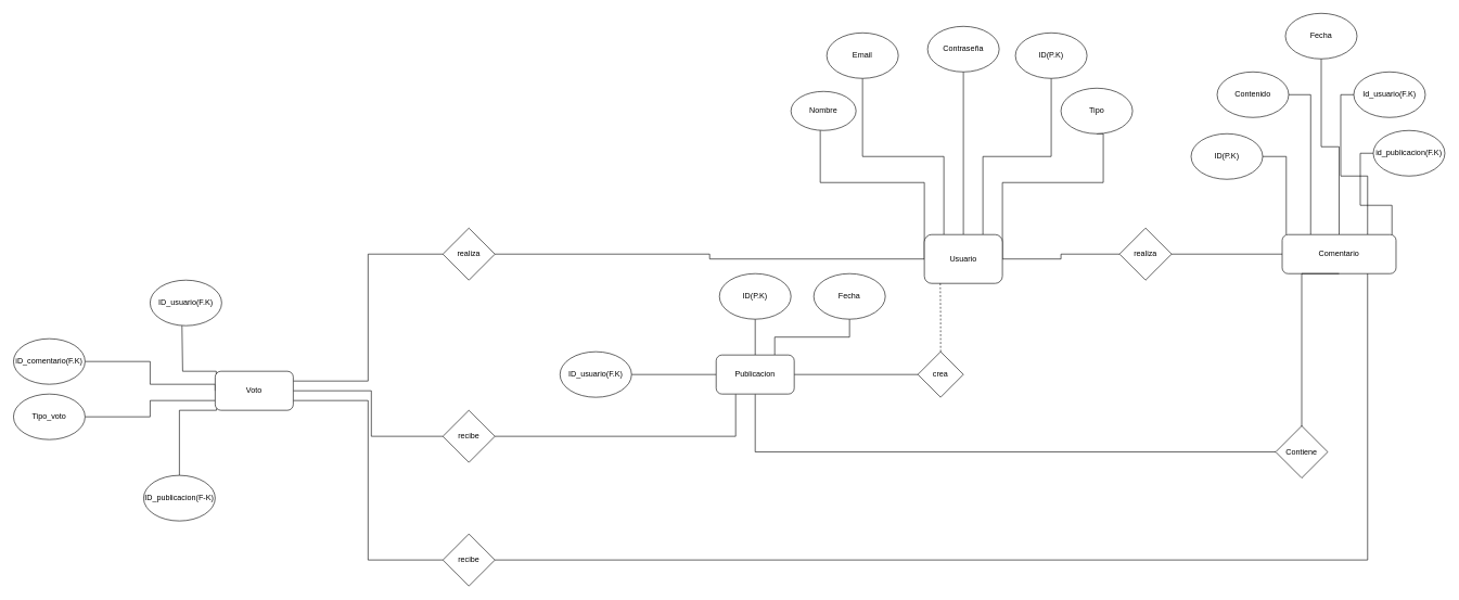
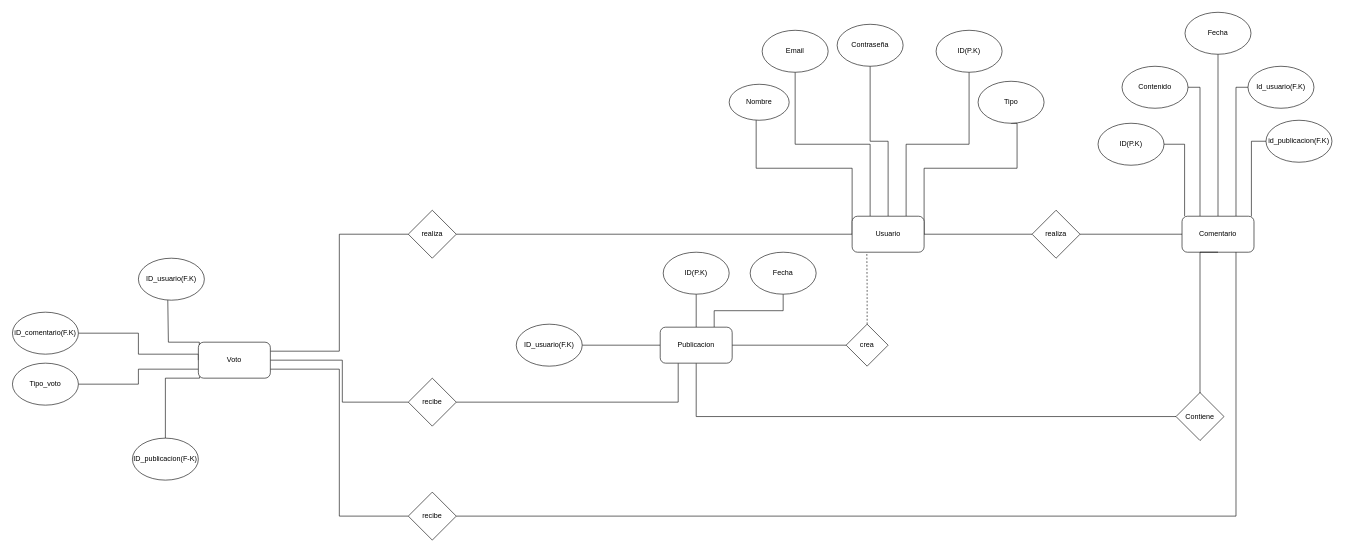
  <mxCell id="0" />
  <mxCell id="1" parent="0" />
  <mxCell id="2" style="edgeStyle=orthogonalEdgeStyle;rounded=0;orthogonalLoop=1;jettySize=auto;html=1;exitX=0;exitY=0.5;exitDx=0;exitDy=0;endArrow=none;endFill=0;" edge="1" parent="1" source="9" target="10"><mxGeometry relative="1" as="geometry"><Array as="points"><mxPoint x="1420" y="280" /><mxPoint x="1260" y="280" /></Array></mxGeometry></mxCell>
  <mxCell id="3" style="edgeStyle=orthogonalEdgeStyle;rounded=0;orthogonalLoop=1;jettySize=auto;html=1;exitX=1;exitY=0.5;exitDx=0;exitDy=0;entryX=0.5;entryY=1;entryDx=0;entryDy=0;endArrow=none;endFill=0;" edge="1" parent="1" source="9" target="12"><mxGeometry relative="1" as="geometry"><Array as="points"><mxPoint x="1540" y="280" /><mxPoint x="1695" y="280" /><mxPoint x="1695" y="205" /></Array></mxGeometry></mxCell>
  <mxCell id="4" style="edgeStyle=orthogonalEdgeStyle;rounded=0;orthogonalLoop=1;jettySize=auto;html=1;exitX=0.25;exitY=0;exitDx=0;exitDy=0;entryX=0.5;entryY=1;entryDx=0;entryDy=0;endArrow=none;endFill=0;" edge="1" parent="1" source="9" target="11"><mxGeometry relative="1" as="geometry" /></mxCell>
  <mxCell id="5" style="edgeStyle=orthogonalEdgeStyle;rounded=0;orthogonalLoop=1;jettySize=auto;html=1;exitX=0.75;exitY=0;exitDx=0;exitDy=0;endArrow=none;endFill=0;" edge="1" parent="1" source="9" target="13"><mxGeometry relative="1" as="geometry"><Array as="points"><mxPoint x="1510" y="240" /><mxPoint x="1615" y="240" /></Array></mxGeometry></mxCell>
  <mxCell id="6" style="edgeStyle=orthogonalEdgeStyle;rounded=0;orthogonalLoop=1;jettySize=auto;html=1;exitX=0.5;exitY=0;exitDx=0;exitDy=0;entryX=0.5;entryY=1;entryDx=0;entryDy=0;endArrow=none;endFill=0;" edge="1" parent="1" source="9" target="24"><mxGeometry relative="1" as="geometry" /></mxCell>
  <mxCell id="7" style="edgeStyle=orthogonalEdgeStyle;rounded=0;orthogonalLoop=1;jettySize=auto;html=1;exitX=1;exitY=0.5;exitDx=0;exitDy=0;entryX=0;entryY=0.5;entryDx=0;entryDy=0;endArrow=none;endFill=0;" edge="1" parent="1" source="9" target="34"><mxGeometry relative="1" as="geometry" /></mxCell>
  <mxCell id="8" style="edgeStyle=orthogonalEdgeStyle;rounded=0;orthogonalLoop=1;jettySize=auto;html=1;exitX=0;exitY=0.5;exitDx=0;exitDy=0;entryX=1;entryY=0.5;entryDx=0;entryDy=0;endArrow=none;endFill=0;" edge="1" parent="1" source="9" target="43"><mxGeometry relative="1" as="geometry" /></mxCell>
- <mxCell id="9" value="Usuario" style="rounded=1;whiteSpace=wrap;html=1;" vertex="1" parent="1"><mxGeometry x="1420" y="360" width="120" height="75" as="geometry" /></mxCell>
+ <mxCell id="9" value="Usuario" style="rounded=1;whiteSpace=wrap;html=1;" vertex="1" parent="1"><mxGeometry x="1420" y="360" width="120" height="60" as="geometry" /></mxCell>
  <mxCell id="10" value="Nombre" style="ellipse;whiteSpace=wrap;html=1;" vertex="1" parent="1"><mxGeometry x="1215" y="140" width="100" height="60" as="geometry" /></mxCell>
  <mxCell id="11" value="Email" style="ellipse;whiteSpace=wrap;html=1;" vertex="1" parent="1"><mxGeometry x="1270" y="50" width="110" height="70" as="geometry" /></mxCell>
  <mxCell id="12" value="Tipo" style="ellipse;whiteSpace=wrap;html=1;" vertex="1" parent="1"><mxGeometry x="1630" y="135" width="110" height="70" as="geometry" /></mxCell>
  <mxCell id="13" value="ID(P.K)" style="ellipse;whiteSpace=wrap;html=1;" vertex="1" parent="1"><mxGeometry x="1560" y="50" width="110" height="70" as="geometry" /></mxCell>
  <mxCell id="14" style="edgeStyle=orthogonalEdgeStyle;rounded=0;orthogonalLoop=1;jettySize=auto;html=1;exitX=0;exitY=0.5;exitDx=0;exitDy=0;entryX=1;entryY=0.5;entryDx=0;entryDy=0;endArrow=none;endFill=0;" edge="1" parent="1" source="15" target="21"><mxGeometry relative="1" as="geometry"><Array as="points"><mxPoint x="1410" y="575" /></Array></mxGeometry></mxCell>
  <mxCell id="15" value="crea" style="rhombus;whiteSpace=wrap;html=1;" vertex="1" parent="1"><mxGeometry x="1410" y="540" width="70" height="70" as="geometry" /></mxCell>
  <mxCell id="16" style="edgeStyle=orthogonalEdgeStyle;rounded=0;orthogonalLoop=1;jettySize=auto;html=1;exitX=0.5;exitY=0;exitDx=0;exitDy=0;endArrow=none;endFill=0;" edge="1" parent="1" source="21" target="22"><mxGeometry relative="1" as="geometry" /></mxCell>
  <mxCell id="17" style="edgeStyle=orthogonalEdgeStyle;rounded=0;orthogonalLoop=1;jettySize=auto;html=1;exitX=0.75;exitY=0;exitDx=0;exitDy=0;entryX=0.5;entryY=1;entryDx=0;entryDy=0;endArrow=none;endFill=0;" edge="1" parent="1" source="21" target="23"><mxGeometry relative="1" as="geometry" /></mxCell>
  <mxCell id="18" style="edgeStyle=orthogonalEdgeStyle;rounded=0;orthogonalLoop=1;jettySize=auto;html=1;exitX=0;exitY=0.5;exitDx=0;exitDy=0;entryX=1;entryY=0.5;entryDx=0;entryDy=0;endArrow=none;endFill=0;" edge="1" parent="1" source="21" target="26"><mxGeometry relative="1" as="geometry" /></mxCell>
  <mxCell id="19" style="edgeStyle=orthogonalEdgeStyle;rounded=0;orthogonalLoop=1;jettySize=auto;html=1;exitX=0.5;exitY=1;exitDx=0;exitDy=0;entryX=0;entryY=0.5;entryDx=0;entryDy=0;endArrow=none;endFill=0;" edge="1" parent="1" source="21" target="36"><mxGeometry relative="1" as="geometry" /></mxCell>
  <mxCell id="20" style="edgeStyle=orthogonalEdgeStyle;rounded=0;orthogonalLoop=1;jettySize=auto;html=1;exitX=0.25;exitY=1;exitDx=0;exitDy=0;entryX=1;entryY=0.5;entryDx=0;entryDy=0;endArrow=none;endFill=0;" edge="1" parent="1" source="21" target="45"><mxGeometry relative="1" as="geometry" /></mxCell>
  <mxCell id="21" value="Publicacion" style="rounded=1;whiteSpace=wrap;html=1;" vertex="1" parent="1"><mxGeometry x="1100" y="545" width="120" height="60" as="geometry" /></mxCell>
  <mxCell id="22" value="ID(P.K)" style="ellipse;whiteSpace=wrap;html=1;" vertex="1" parent="1"><mxGeometry x="1105" y="420" width="110" height="70" as="geometry" /></mxCell>
  <mxCell id="23" value="Fecha" style="ellipse;whiteSpace=wrap;html=1;" vertex="1" parent="1"><mxGeometry x="1250" y="420" width="110" height="70" as="geometry" /></mxCell>
- <mxCell id="24" value="Contraseña" style="ellipse;whiteSpace=wrap;html=1;" vertex="1" parent="1"><mxGeometry x="1425" y="40" width="110" height="70" as="geometry" /></mxCell>
+ <mxCell id="24" value="Contraseña" style="ellipse;whiteSpace=wrap;html=1;" vertex="1" parent="1"><mxGeometry x="1395" y="40" width="110" height="70" as="geometry" /></mxCell>
  <mxCell id="25" style="edgeStyle=orthogonalEdgeStyle;rounded=0;orthogonalLoop=1;jettySize=auto;html=1;exitX=0.5;exitY=0;exitDx=0;exitDy=0;entryX=0.204;entryY=0.998;entryDx=0;entryDy=0;entryPerimeter=0;endArrow=none;endFill=0;dashed=1;" edge="1" parent="1" source="15" target="9"><mxGeometry relative="1" as="geometry" /></mxCell>
  <mxCell id="26" value="ID_usuario(F.K)" style="ellipse;whiteSpace=wrap;html=1;" vertex="1" parent="1"><mxGeometry x="860" y="540" width="110" height="70" as="geometry" /></mxCell>
  <mxCell id="27" style="edgeStyle=orthogonalEdgeStyle;rounded=0;orthogonalLoop=1;jettySize=auto;html=1;exitX=0.5;exitY=0;exitDx=0;exitDy=0;endArrow=none;endFill=0;" edge="1" parent="1" source="32" target="39"><mxGeometry relative="1" as="geometry" /></mxCell>
  <mxCell id="28" style="edgeStyle=orthogonalEdgeStyle;rounded=0;orthogonalLoop=1;jettySize=auto;html=1;exitX=0.75;exitY=0;exitDx=0;exitDy=0;entryX=0;entryY=0.5;entryDx=0;entryDy=0;endArrow=none;endFill=0;" edge="1" parent="1" source="32" target="40"><mxGeometry relative="1" as="geometry" /></mxCell>
  <mxCell id="29" style="edgeStyle=orthogonalEdgeStyle;rounded=0;orthogonalLoop=1;jettySize=auto;html=1;exitX=0.25;exitY=0;exitDx=0;exitDy=0;entryX=1;entryY=0.5;entryDx=0;entryDy=0;endArrow=none;endFill=0;" edge="1" parent="1" source="32" target="38"><mxGeometry relative="1" as="geometry" /></mxCell>
  <mxCell id="30" style="edgeStyle=orthogonalEdgeStyle;rounded=0;orthogonalLoop=1;jettySize=auto;html=1;exitX=0.036;exitY=-0.006;exitDx=0;exitDy=0;entryX=1;entryY=0.5;entryDx=0;entryDy=0;endArrow=none;endFill=0;exitPerimeter=0;" edge="1" parent="1" source="32" target="37"><mxGeometry relative="1" as="geometry" /></mxCell>
  <mxCell id="31" style="edgeStyle=orthogonalEdgeStyle;rounded=0;orthogonalLoop=1;jettySize=auto;html=1;exitX=0.964;exitY=0.004;exitDx=0;exitDy=0;entryX=0;entryY=0.5;entryDx=0;entryDy=0;endArrow=none;endFill=0;exitPerimeter=0;" edge="1" parent="1" source="32" target="41"><mxGeometry relative="1" as="geometry" /></mxCell>
- <mxCell id="32" value="Comentario" style="rounded=1;whiteSpace=wrap;html=1;" vertex="1" parent="1"><mxGeometry x="1970" y="360" width="175" height="60" as="geometry" /></mxCell>
+ <mxCell id="32" value="Comentario" style="rounded=1;whiteSpace=wrap;html=1;" vertex="1" parent="1"><mxGeometry x="1970" y="360" width="120" height="60" as="geometry" /></mxCell>
  <mxCell id="33" style="edgeStyle=orthogonalEdgeStyle;rounded=0;orthogonalLoop=1;jettySize=auto;html=1;exitX=1;exitY=0.5;exitDx=0;exitDy=0;entryX=0;entryY=0.5;entryDx=0;entryDy=0;endArrow=none;endFill=0;" edge="1" parent="1" source="34" target="32"><mxGeometry relative="1" as="geometry" /></mxCell>
  <mxCell id="34" value="realiza" style="rhombus;whiteSpace=wrap;html=1;" vertex="1" parent="1"><mxGeometry x="1720" y="350" width="80" height="80" as="geometry" /></mxCell>
  <mxCell id="35" style="edgeStyle=orthogonalEdgeStyle;rounded=0;orthogonalLoop=1;jettySize=auto;html=1;exitX=0.5;exitY=0;exitDx=0;exitDy=0;entryX=0.5;entryY=1;entryDx=0;entryDy=0;endArrow=none;endFill=0;" edge="1" parent="1" source="36" target="32"><mxGeometry relative="1" as="geometry"><Array as="points"><mxPoint x="2000" y="655" /><mxPoint x="2000" y="420" /></Array></mxGeometry></mxCell>
  <mxCell id="36" value="Contiene" style="rhombus;whiteSpace=wrap;html=1;" vertex="1" parent="1"><mxGeometry x="1960" y="654" width="80" height="80" as="geometry" /></mxCell>
  <mxCell id="37" value="ID(P.K)" style="ellipse;whiteSpace=wrap;html=1;" vertex="1" parent="1"><mxGeometry x="1830" y="205" width="110" height="70" as="geometry" /></mxCell>
  <mxCell id="38" value="Contenido" style="ellipse;whiteSpace=wrap;html=1;" vertex="1" parent="1"><mxGeometry x="1870" y="110" width="110" height="70" as="geometry" /></mxCell>
  <mxCell id="39" value="Fecha" style="ellipse;whiteSpace=wrap;html=1;" vertex="1" parent="1"><mxGeometry x="1975" y="20" width="110" height="70" as="geometry" /></mxCell>
  <mxCell id="40" value="Id_usuario(F.K)" style="ellipse;whiteSpace=wrap;html=1;" vertex="1" parent="1"><mxGeometry x="2080" y="110" width="110" height="70" as="geometry" /></mxCell>
  <mxCell id="41" value="id_publicacion(F.K)" style="ellipse;whiteSpace=wrap;html=1;" vertex="1" parent="1"><mxGeometry x="2110" y="200" width="110" height="70" as="geometry" /></mxCell>
  <mxCell id="42" style="edgeStyle=orthogonalEdgeStyle;rounded=0;orthogonalLoop=1;jettySize=auto;html=1;exitX=0;exitY=0.5;exitDx=0;exitDy=0;entryX=1;entryY=0.25;entryDx=0;entryDy=0;endArrow=none;endFill=0;" edge="1" parent="1" source="43" target="52"><mxGeometry relative="1" as="geometry" /></mxCell>
  <mxCell id="43" value="realiza" style="rhombus;whiteSpace=wrap;html=1;" vertex="1" parent="1"><mxGeometry x="680" y="350" width="80" height="80" as="geometry" /></mxCell>
  <mxCell id="44" style="edgeStyle=orthogonalEdgeStyle;rounded=0;orthogonalLoop=1;jettySize=auto;html=1;exitX=0;exitY=0.5;exitDx=0;exitDy=0;entryX=1;entryY=0.5;entryDx=0;entryDy=0;endArrow=none;endFill=0;" edge="1" parent="1" source="45" target="52"><mxGeometry relative="1" as="geometry"><Array as="points"><mxPoint x="570" y="670" /><mxPoint x="570" y="600" /></Array></mxGeometry></mxCell>
  <mxCell id="45" value="recibe" style="rhombus;whiteSpace=wrap;html=1;" vertex="1" parent="1"><mxGeometry x="680" y="630" width="80" height="80" as="geometry" /></mxCell>
  <mxCell id="46" style="edgeStyle=orthogonalEdgeStyle;rounded=0;orthogonalLoop=1;jettySize=auto;html=1;exitX=1;exitY=0.5;exitDx=0;exitDy=0;entryX=0.75;entryY=1;entryDx=0;entryDy=0;endArrow=none;endFill=0;" edge="1" parent="1" source="48" target="32"><mxGeometry relative="1" as="geometry" /></mxCell>
  <mxCell id="47" style="edgeStyle=orthogonalEdgeStyle;rounded=0;orthogonalLoop=1;jettySize=auto;html=1;exitX=0;exitY=0.5;exitDx=0;exitDy=0;entryX=1;entryY=0.75;entryDx=0;entryDy=0;endArrow=none;endFill=0;" edge="1" parent="1" source="48" target="52"><mxGeometry relative="1" as="geometry" /></mxCell>
  <mxCell id="48" value="recibe" style="rhombus;whiteSpace=wrap;html=1;" vertex="1" parent="1"><mxGeometry x="680" y="820" width="80" height="80" as="geometry" /></mxCell>
  <mxCell id="49" style="edgeStyle=orthogonalEdgeStyle;rounded=0;orthogonalLoop=1;jettySize=auto;html=1;exitX=0;exitY=0.75;exitDx=0;exitDy=0;endArrow=none;endFill=0;" edge="1" parent="1" source="52" target="53"><mxGeometry relative="1" as="geometry" /></mxCell>
  <mxCell id="50" style="edgeStyle=orthogonalEdgeStyle;rounded=0;orthogonalLoop=1;jettySize=auto;html=1;exitX=0;exitY=0.5;exitDx=0;exitDy=0;entryX=1;entryY=0.5;entryDx=0;entryDy=0;endArrow=none;endFill=0;" edge="1" parent="1" source="52" target="56"><mxGeometry relative="1" as="geometry"><Array as="points"><mxPoint x="330" y="590" /><mxPoint x="230" y="590" /><mxPoint x="230" y="555" /></Array></mxGeometry></mxCell>
  <mxCell id="51" style="edgeStyle=orthogonalEdgeStyle;rounded=0;orthogonalLoop=1;jettySize=auto;html=1;exitX=0.017;exitY=0.949;exitDx=0;exitDy=0;entryX=0.5;entryY=0;entryDx=0;entryDy=0;endArrow=none;endFill=0;exitPerimeter=0;" edge="1" parent="1" source="52" target="55"><mxGeometry relative="1" as="geometry"><Array as="points"><mxPoint x="332" y="630" /><mxPoint x="275" y="630" /></Array></mxGeometry></mxCell>
  <mxCell id="52" value="Voto" style="rounded=1;whiteSpace=wrap;html=1;" vertex="1" parent="1"><mxGeometry x="330" y="570" width="120" height="60" as="geometry" /></mxCell>
  <mxCell id="53" value="Tipo_voto" style="ellipse;whiteSpace=wrap;html=1;" vertex="1" parent="1"><mxGeometry x="20" y="605" width="110" height="70" as="geometry" /></mxCell>
  <mxCell id="54" value="ID_usuario(F.K)" style="ellipse;whiteSpace=wrap;html=1;" vertex="1" parent="1"><mxGeometry x="230" y="430" width="110" height="70" as="geometry" /></mxCell>
  <mxCell id="55" value="ID_publicacion(F-K)" style="ellipse;whiteSpace=wrap;html=1;" vertex="1" parent="1"><mxGeometry x="220" y="730" width="110" height="70" as="geometry" /></mxCell>
  <mxCell id="56" value="iD_comentario(F.K)" style="ellipse;whiteSpace=wrap;html=1;" vertex="1" parent="1"><mxGeometry x="20" y="520" width="110" height="70" as="geometry" /></mxCell>
  <mxCell id="57" style="edgeStyle=orthogonalEdgeStyle;rounded=0;orthogonalLoop=1;jettySize=auto;html=1;exitX=0.013;exitY=0.071;exitDx=0;exitDy=0;endArrow=none;endFill=0;exitPerimeter=0;" edge="1" parent="1" source="52"><mxGeometry relative="1" as="geometry"><mxPoint x="279" y="500" as="targetPoint" /><Array as="points"><mxPoint x="332" y="570" /><mxPoint x="280" y="570" /><mxPoint x="280" y="500" /></Array></mxGeometry></mxCell>
